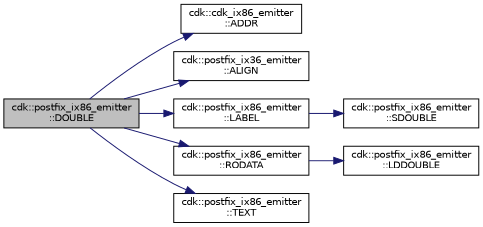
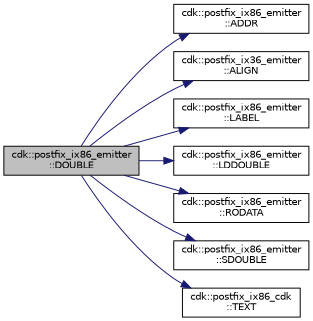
  digraph {
    rankdir=LR
    node [color=black fillcolor=white fontname=Helvetica fontsize=10 shape=record style=filled]
    edge [color=midnightblue fontname=Helvetica fontsize=10 labelfontname=Helvetica labelfontsize=10 style=solid]
    n1 [fillcolor=grey75 fontcolor=black height=0.2 label="cdk::postfix_ix86_emitter\l::DOUBLE" width=0.4]
-   n2 [height=0.2 label="cdk::cdk_ix86_emitter\l::ADDR" width=0.4]
+   n2 [height=0.2 label="cdk::postfix_ix86_emitter\l::ADDR" width=0.4]
    n3 [height=0.2 label="cdk::postfix_ix36_emitter\l::ALIGN" width=0.4]
    n4 [height=0.2 label="cdk::postfix_ix86_emitter\l::LABEL" width=0.4]
    n5 [height=0.2 label="cdk::postfix_ix86_emitter\l::LDDOUBLE" width=0.4]
    n6 [height=0.2 label="cdk::postfix_ix86_emitter\l::RODATA" width=0.4]
    n7 [height=0.2 label="cdk::postfix_ix86_emitter\l::SDOUBLE" width=0.4]
-   n8 [height=0.2 label="cdk::postfix_ix86_emitter\l::TEXT" width=0.4]
+   n8 [height=0.2 label="cdk::postfix_ix86_cdk\l::TEXT" width=0.4]
    n1 -> n2
    n1 -> n3
    n1 -> n4
-   n6 -> n5
+   n1 -> n5
    n1 -> n6
-   n4 -> n7
+   n1 -> n7
    n1 -> n8
  }
